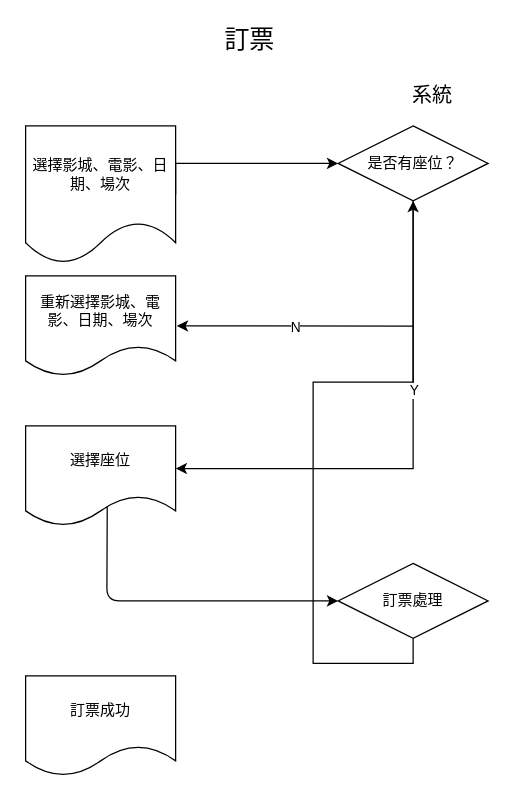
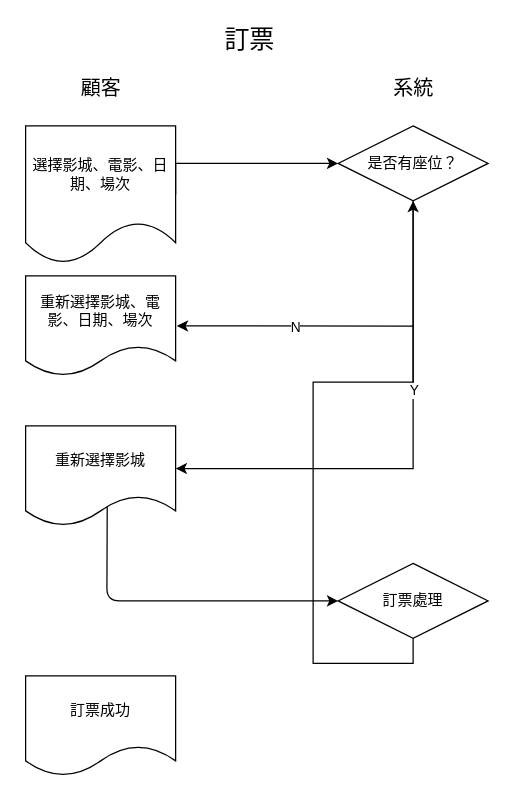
  <mxCell id="0" />
  <mxCell id="1" parent="0" />
  <mxCell id="2" value="&lt;font style=&quot;font-size: 20px&quot;&gt;訂票&lt;/font&gt;" style="text;html=1;align=center;verticalAlign=middle;resizable=0;points=[];autosize=1;" vertex="1" parent="1"><mxGeometry x="169" y="20" width="60" height="20" as="geometry" /></mxCell>
- <mxCell id="4" value="&lt;font style=&quot;font-size: 16px&quot;&gt;系統&lt;/font&gt;" style="text;html=1;align=center;verticalAlign=middle;resizable=0;points=[];autosize=1;" vertex="1" parent="1"><mxGeometry x="320" y="65" width="50" height="20" as="geometry" /></mxCell>
+ <mxCell id="3" value="&lt;font style=&quot;font-size: 16px&quot;&gt;顧客&lt;/font&gt;" style="text;html=1;align=center;verticalAlign=middle;resizable=0;points=[];autosize=1;" vertex="1" parent="1"><mxGeometry x="55" y="60" width="50" height="20" as="geometry" /></mxCell>
+ <mxCell id="4" value="&lt;font style=&quot;font-size: 16px&quot;&gt;系統&lt;/font&gt;" style="text;html=1;align=center;verticalAlign=middle;resizable=0;points=[];autosize=1;" vertex="1" parent="1"><mxGeometry x="305" y="60" width="50" height="20" as="geometry" /></mxCell>
  <mxCell id="5" style="edgeStyle=orthogonalEdgeStyle;rounded=0;orthogonalLoop=1;jettySize=auto;html=1;exitX=1;exitY=0.5;exitDx=0;exitDy=0;entryX=0;entryY=0.5;entryDx=0;entryDy=0;" edge="1" parent="1" source="6"><mxGeometry relative="1" as="geometry"><mxPoint x="270" y="130" as="targetPoint" /><Array as="points"><mxPoint x="140" y="130" /></Array></mxGeometry></mxCell>
  <mxCell id="6" value="選擇影城、電影、日期、場次" style="shape=document;whiteSpace=wrap;html=1;boundedLbl=1;" vertex="1" parent="1"><mxGeometry x="20" y="100" width="120" height="110" as="geometry" /></mxCell>
  <mxCell id="7" style="edgeStyle=orthogonalEdgeStyle;rounded=0;orthogonalLoop=1;jettySize=auto;html=1;exitX=0.5;exitY=1;exitDx=0;exitDy=0;entryX=1.001;entryY=0.427;entryDx=0;entryDy=0;entryPerimeter=0;" edge="1" parent="1" source="9" target="11"><mxGeometry relative="1" as="geometry" /></mxCell>
  <mxCell id="8" value="Y" style="edgeLabel;html=1;align=center;verticalAlign=middle;resizable=0;points=[];" vertex="1" connectable="0" parent="7"><mxGeometry x="-0.253" relative="1" as="geometry"><mxPoint as="offset" /></mxGeometry></mxCell>
  <mxCell id="9" value="是否有座位？" style="shape=rhombus;perimeter=rhombusPerimeter;whiteSpace=wrap;html=1;align=center;" vertex="1" parent="1"><mxGeometry x="270" y="100" width="120" height="60" as="geometry" /></mxCell>
  <mxCell id="10" value="重新選擇影城、電影、日期、場次" style="shape=document;whiteSpace=wrap;html=1;boundedLbl=1;" vertex="1" parent="1"><mxGeometry x="20" y="220" width="120" height="80" as="geometry" /></mxCell>
- <mxCell id="11" value="選擇座位" style="shape=document;whiteSpace=wrap;html=1;boundedLbl=1;" vertex="1" parent="1"><mxGeometry x="20" y="340" width="120" height="80" as="geometry" /></mxCell>
+ <mxCell id="11" value="重新選擇影城" style="shape=document;whiteSpace=wrap;html=1;boundedLbl=1;" vertex="1" parent="1"><mxGeometry x="20" y="340" width="120" height="80" as="geometry" /></mxCell>
  <mxCell id="12" value="" style="endArrow=classic;html=1;" edge="1" parent="1"><mxGeometry width="50" height="50" relative="1" as="geometry"><mxPoint x="330" y="260.14" as="sourcePoint" /><mxPoint x="141" y="260.034" as="targetPoint" /></mxGeometry></mxCell>
  <mxCell id="13" value="N" style="edgeLabel;html=1;align=center;verticalAlign=middle;resizable=0;points=[];" vertex="1" connectable="0" parent="12"><mxGeometry x="-0.118" y="1" relative="1" as="geometry"><mxPoint x="-11.67" y="-1.09" as="offset" /></mxGeometry></mxCell>
  <mxCell id="14" style="edgeStyle=orthogonalEdgeStyle;rounded=0;orthogonalLoop=1;jettySize=auto;html=1;exitX=0.5;exitY=1;exitDx=0;exitDy=0;" edge="1" parent="1" source="15" target="9"><mxGeometry relative="1" as="geometry" /></mxCell>
  <mxCell id="15" value="訂票處理" style="rhombus;whiteSpace=wrap;html=1;" vertex="1" parent="1"><mxGeometry x="270" y="450" width="120" height="60" as="geometry" /></mxCell>
  <mxCell id="16" value="" style="endArrow=classic;html=1;entryX=0;entryY=0.5;entryDx=0;entryDy=0;exitX=0.544;exitY=0.802;exitDx=0;exitDy=0;exitPerimeter=0;" edge="1" parent="1" source="11" target="15"><mxGeometry width="50" height="50" relative="1" as="geometry"><mxPoint x="85" y="430" as="sourcePoint" /><mxPoint x="175" y="500" as="targetPoint" /><Array as="points"><mxPoint x="85" y="480" /></Array></mxGeometry></mxCell>
  <mxCell id="17" value="訂票成功" style="shape=document;whiteSpace=wrap;html=1;boundedLbl=1;" vertex="1" parent="1"><mxGeometry x="20" y="540" width="120" height="80" as="geometry" /></mxCell>
